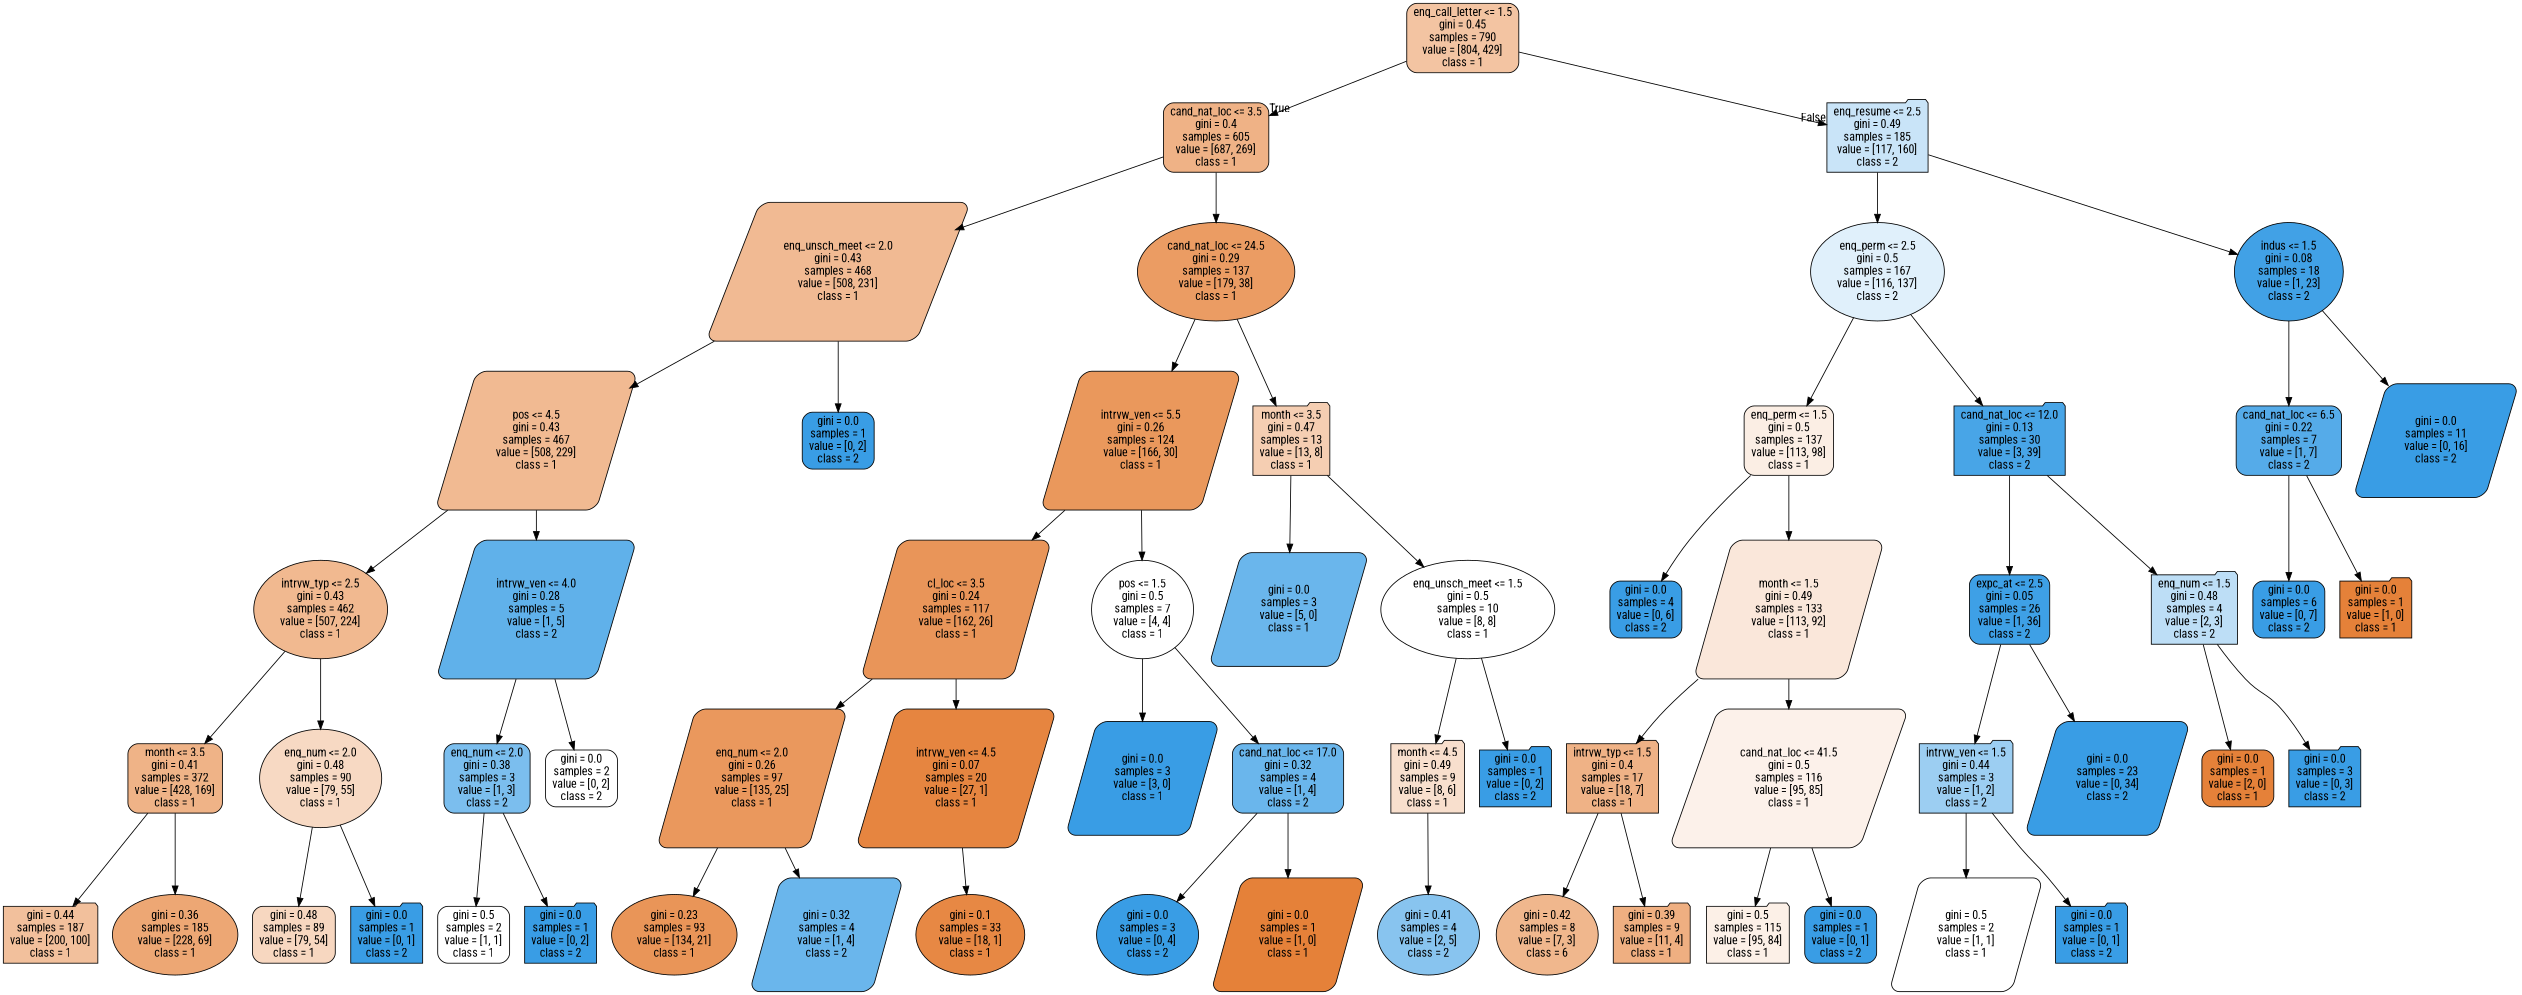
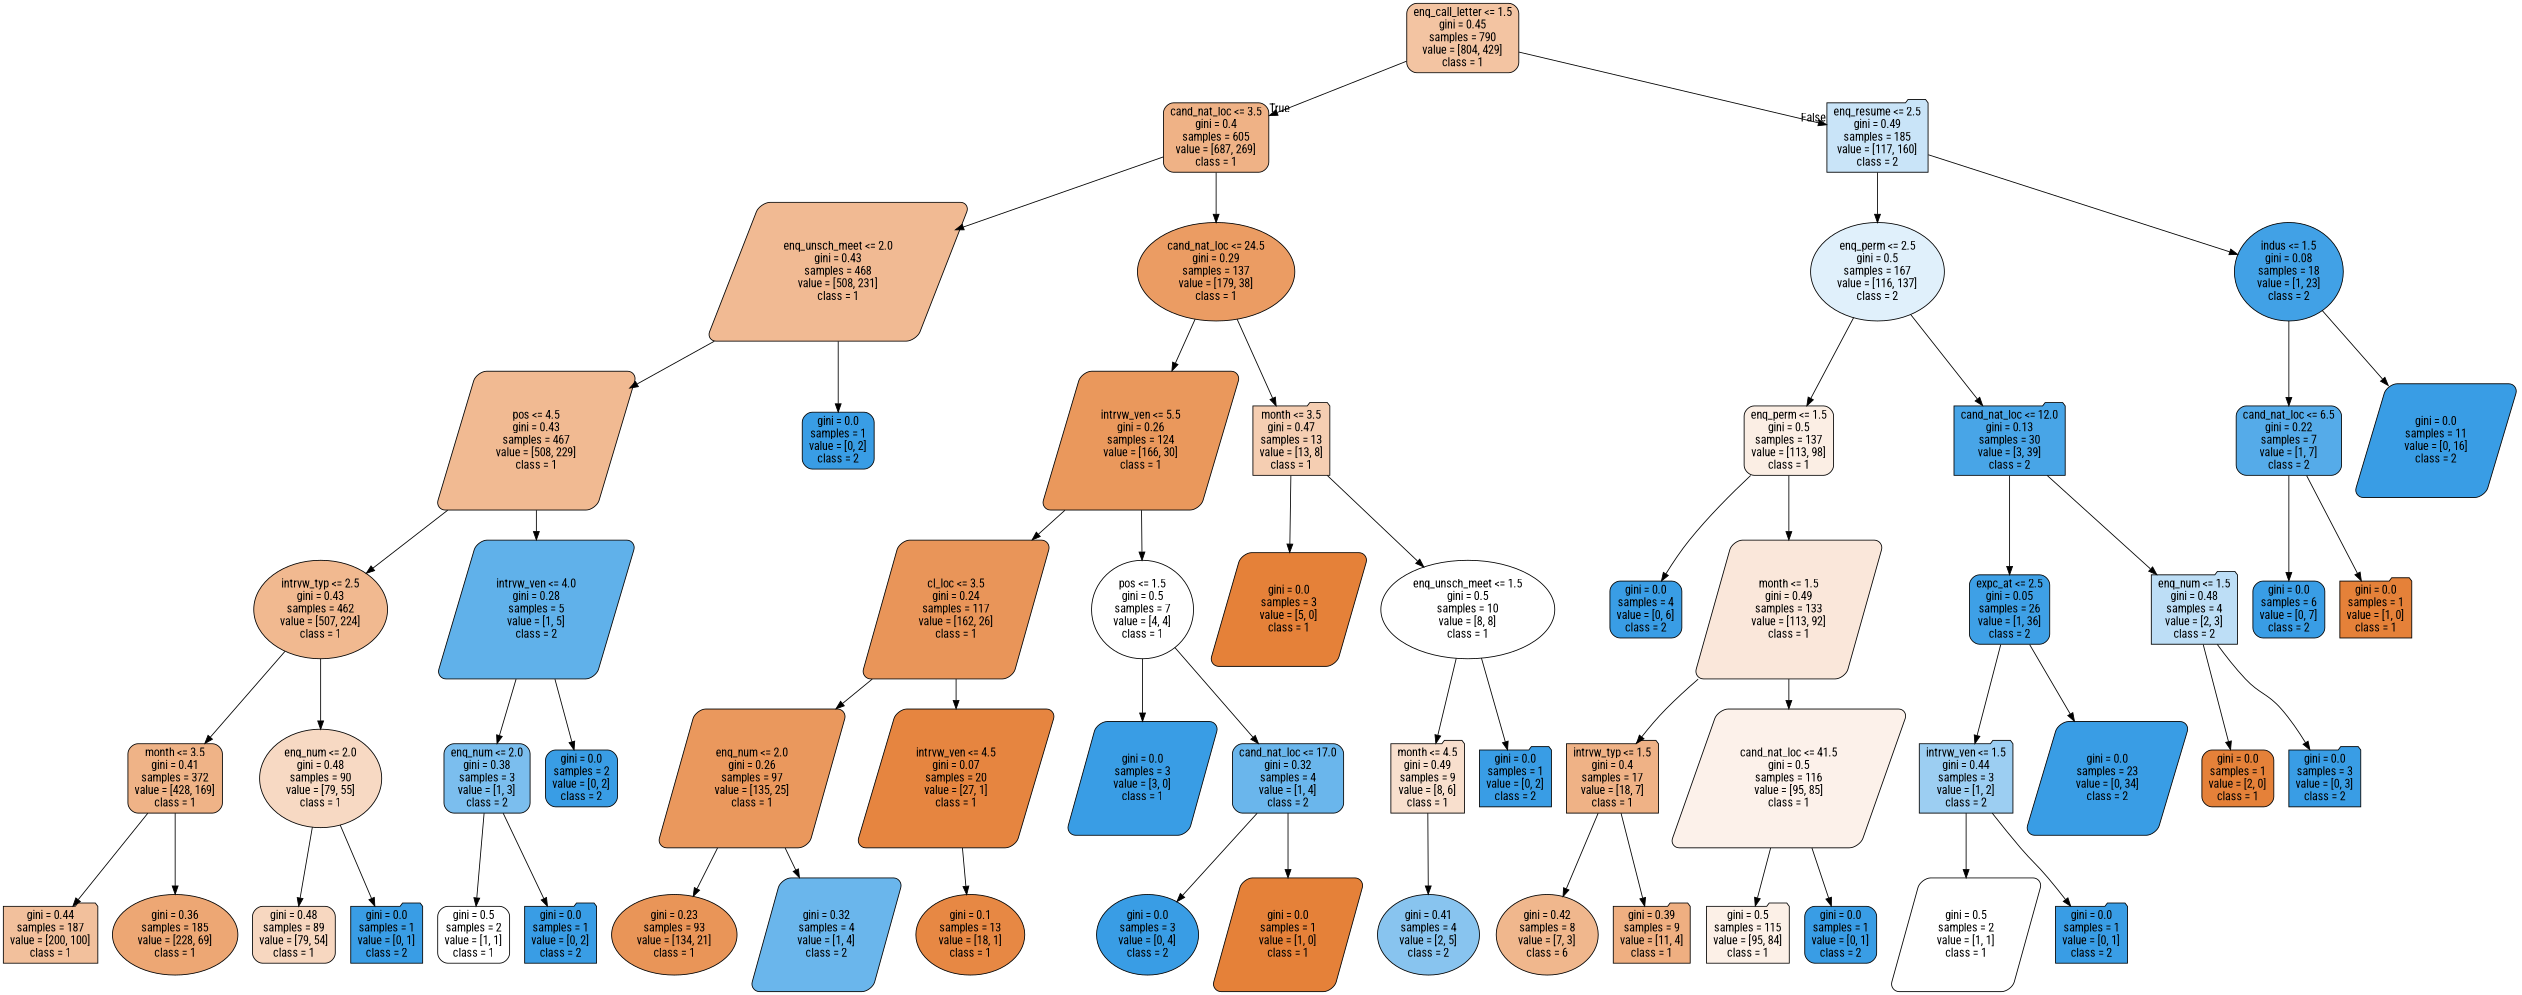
  digraph {
    fontname="Roboto Condensed"
    node [color=black fillcolor="#399de5ff" fontname="Roboto Condensed" shape=box style="filled, rounded"]
    edge [fontname="Roboto Condensed"]
    n1 [fillcolor="#e5813977" label="enq_call_letter <= 1.5\ngini = 0.45\nsamples = 790\nvalue = [804, 429]\nclass = 1"]
    n2 [fillcolor="#e581399b" label="cand_nat_loc <= 3.5\ngini = 0.4\nsamples = 605\nvalue = [687, 269]\nclass = 1"]
    n3 [fillcolor="#399de545" label="enq_resume <= 2.5\ngini = 0.49\nsamples = 185\nvalue = [117, 160]\nclass = 2" shape=folder]
    n4 [fillcolor="#e581398b" label="enq_unsch_meet <= 2.0\ngini = 0.43\nsamples = 468\nvalue = [508, 231]\nclass = 1" shape=parallelogram]
    n5 [fillcolor="#e58139c9" label="cand_nat_loc <= 24.5\ngini = 0.29\nsamples = 137\nvalue = [179, 38]\nclass = 1" shape=ellipse]
    n6 [fillcolor="#399de527" label="enq_perm <= 2.5\ngini = 0.5\nsamples = 167\nvalue = [116, 137]\nclass = 2" shape=ellipse]
    n7 [fillcolor="#399de5f4" label="indus <= 1.5\ngini = 0.08\nsamples = 18\nvalue = [1, 23]\nclass = 2" shape=ellipse]
    n8 [fillcolor="#e581398c" label="pos <= 4.5\ngini = 0.43\nsamples = 467\nvalue = [508, 229]\nclass = 1" shape=parallelogram]
    n9 [label="gini = 0.0\nsamples = 1\nvalue = [0, 2]\nclass = 2"]
    n10 [fillcolor="#e58139d1" label="intrvw_ven <= 5.5\ngini = 0.26\nsamples = 124\nvalue = [166, 30]\nclass = 1" shape=parallelogram]
    n11 [fillcolor="#e5813962" label="month <= 3.5\ngini = 0.47\nsamples = 13\nvalue = [13, 8]\nclass = 1" shape=folder]
    n12 [fillcolor="#e581398e" label="intrvw_typ <= 2.5\ngini = 0.43\nsamples = 462\nvalue = [507, 224]\nclass = 1" shape=ellipse]
    n13 [fillcolor="#399de5cc" label="intrvw_ven <= 4.0\ngini = 0.28\nsamples = 5\nvalue = [1, 5]\nclass = 2" shape=parallelogram]
    n14 [fillcolor="#e581399a" label="month <= 3.5\ngini = 0.41\nsamples = 372\nvalue = [428, 169]\nclass = 1"]
    n15 [fillcolor="#e581394d" label="enq_num <= 2.0\ngini = 0.48\nsamples = 90\nvalue = [79, 55]\nclass = 1" shape=ellipse]
    n16 [fillcolor="#399de5aa" label="enq_num <= 2.0\ngini = 0.38\nsamples = 3\nvalue = [1, 3]\nclass = 2"]
-   n17 [fillcolor="#e5813900" label="gini = 0.0\nsamples = 2\nvalue = [0, 2]\nclass = 2"]
+   n17 [label="gini = 0.0\nsamples = 2\nvalue = [0, 2]\nclass = 2"]
    n18 [fillcolor="#e581397f" label="gini = 0.44\nsamples = 187\nvalue = [200, 100]\nclass = 1" shape=folder]
    n19 [fillcolor="#e58139b2" label="gini = 0.36\nsamples = 185\nvalue = [228, 69]\nclass = 1" shape=ellipse]
    n20 [fillcolor="#e5813951" label="gini = 0.48\nsamples = 89\nvalue = [79, 54]\nclass = 1"]
    n21 [label="gini = 0.0\nsamples = 1\nvalue = [0, 1]\nclass = 2" shape=folder]
    n22 [fillcolor="#e5813900" label="gini = 0.5\nsamples = 2\nvalue = [1, 1]\nclass = 1"]
    n23 [label="gini = 0.0\nsamples = 1\nvalue = [0, 2]\nclass = 2" shape=folder]
    n24 [fillcolor="#e58139d6" label="cl_loc <= 3.5\ngini = 0.24\nsamples = 117\nvalue = [162, 26]\nclass = 1" shape=parallelogram]
    n25 [fillcolor="#e5813900" label="pos <= 1.5\ngini = 0.5\nsamples = 7\nvalue = [4, 4]\nclass = 1" shape=ellipse]
-   n26 [fillcolor="#399de5bf" label="gini = 0.0\nsamples = 3\nvalue = [5, 0]\nclass = 1" shape=parallelogram]
+   n26 [fillcolor="#e58139ff" label="gini = 0.0\nsamples = 3\nvalue = [5, 0]\nclass = 1" shape=parallelogram]
    n27 [fillcolor="#e5813900" label="enq_unsch_meet <= 1.5\ngini = 0.5\nsamples = 10\nvalue = [8, 8]\nclass = 1" shape=ellipse]
    n28 [fillcolor="#e58139d0" label="enq_num <= 2.0\ngini = 0.26\nsamples = 97\nvalue = [135, 25]\nclass = 1" shape=parallelogram]
    n29 [fillcolor="#e58139f6" label="intrvw_ven <= 4.5\ngini = 0.07\nsamples = 20\nvalue = [27, 1]\nclass = 1" shape=parallelogram]
    n30 [label="gini = 0.0\nsamples = 3\nvalue = [3, 0]\nclass = 1" shape=parallelogram]
    n31 [fillcolor="#399de5bf" label="cand_nat_loc <= 17.0\ngini = 0.32\nsamples = 4\nvalue = [1, 4]\nclass = 2"]
    n32 [fillcolor="#e58139d7" label="gini = 0.23\nsamples = 93\nvalue = [134, 21]\nclass = 1" shape=ellipse]
    n33 [fillcolor="#399de5bf" label="gini = 0.32\nsamples = 4\nvalue = [1, 4]\nclass = 2" shape=parallelogram]
-   n34 [fillcolor="#e58139f1" label="gini = 0.1\nsamples = 33\nvalue = [18, 1]\nclass = 1" shape=ellipse]
+   n34 [fillcolor="#e58139f1" label="gini = 0.1\nsamples = 13\nvalue = [18, 1]\nclass = 1" shape=ellipse]
    n35 [label="gini = 0.0\nsamples = 3\nvalue = [0, 4]\nclass = 2" shape=ellipse]
    n36 [fillcolor="#e58139ff" label="gini = 0.0\nsamples = 1\nvalue = [1, 0]\nclass = 1" shape=parallelogram]
    n37 [fillcolor="#e5813940" label="month <= 4.5\ngini = 0.49\nsamples = 9\nvalue = [8, 6]\nclass = 1" shape=folder]
    n38 [label="gini = 0.0\nsamples = 1\nvalue = [0, 2]\nclass = 2" shape=folder]
    n39 [fillcolor="#399de599" label="gini = 0.41\nsamples = 4\nvalue = [2, 5]\nclass = 2" shape=ellipse]
    n40 [fillcolor="#e5813922" label="enq_perm <= 1.5\ngini = 0.5\nsamples = 137\nvalue = [113, 98]\nclass = 1"]
    n41 [fillcolor="#399de5eb" label="cand_nat_loc <= 12.0\ngini = 0.13\nsamples = 30\nvalue = [3, 39]\nclass = 2" shape=folder]
    n42 [fillcolor="#399de5db" label="cand_nat_loc <= 6.5\ngini = 0.22\nsamples = 7\nvalue = [1, 7]\nclass = 2"]
    n43 [label="gini = 0.0\nsamples = 11\nvalue = [0, 16]\nclass = 2" shape=parallelogram]
    n44 [label="gini = 0.0\nsamples = 4\nvalue = [0, 6]\nclass = 2"]
    n45 [fillcolor="#e581392f" label="month <= 1.5\ngini = 0.49\nsamples = 133\nvalue = [113, 92]\nclass = 1" shape=parallelogram]
    n46 [fillcolor="#399de5f8" label="expc_at <= 2.5\ngini = 0.05\nsamples = 26\nvalue = [1, 36]\nclass = 2"]
    n47 [fillcolor="#399de555" label="enq_num <= 1.5\ngini = 0.48\nsamples = 4\nvalue = [2, 3]\nclass = 2" shape=folder]
    n48 [fillcolor="#e581399c" label="intrvw_typ <= 1.5\ngini = 0.4\nsamples = 17\nvalue = [18, 7]\nclass = 1" shape=folder]
    n49 [fillcolor="#e581391b" label="cand_nat_loc <= 41.5\ngini = 0.5\nsamples = 116\nvalue = [95, 85]\nclass = 1" shape=parallelogram]
    n50 [fillcolor="#e5813992" label="gini = 0.42\nsamples = 8\nvalue = [7, 3]\nclass = 6" shape=ellipse]
    n51 [fillcolor="#e58139a2" label="gini = 0.39\nsamples = 9\nvalue = [11, 4]\nclass = 1" shape=folder]
    n52 [fillcolor="#e581391e" label="gini = 0.5\nsamples = 115\nvalue = [95, 84]\nclass = 1" shape=folder]
    n53 [label="gini = 0.0\nsamples = 1\nvalue = [0, 1]\nclass = 2"]
    n54 [fillcolor="#399de57f" label="intrvw_ven <= 1.5\ngini = 0.44\nsamples = 3\nvalue = [1, 2]\nclass = 2" shape=folder]
    n55 [label="gini = 0.0\nsamples = 23\nvalue = [0, 34]\nclass = 2" shape=parallelogram]
    n56 [fillcolor="#e58139ff" label="gini = 0.0\nsamples = 1\nvalue = [2, 0]\nclass = 1"]
    n57 [label="gini = 0.0\nsamples = 3\nvalue = [0, 3]\nclass = 2" shape=folder]
    n58 [fillcolor="#e5813900" label="gini = 0.5\nsamples = 2\nvalue = [1, 1]\nclass = 1" shape=parallelogram]
    n59 [label="gini = 0.0\nsamples = 1\nvalue = [0, 1]\nclass = 2" shape=folder]
    n60 [label="gini = 0.0\nsamples = 6\nvalue = [0, 7]\nclass = 2"]
    n61 [fillcolor="#e58139ff" label="gini = 0.0\nsamples = 1\nvalue = [1, 0]\nclass = 1" shape=folder]
    n1 -> n2 [headlabel=True labelangle=45 labeldistance=2.5]
    n1 -> n3 [headlabel=False labelangle=-45 labeldistance=2.5]
    n2 -> n4
    n2 -> n5
    n3 -> n6
    n3 -> n7
    n4 -> n8
    n4 -> n9
    n5 -> n10
    n5 -> n11
    n6 -> n40
    n6 -> n41
    n7 -> n42
    n7 -> n43
    n8 -> n12
    n8 -> n13
    n10 -> n24
    n10 -> n25
    n11 -> n26
    n11 -> n27
    n12 -> n14
    n12 -> n15
    n13 -> n16
    n13 -> n17
    n14 -> n18
    n14 -> n19
    n15 -> n20
    n15 -> n21
    n16 -> n22
    n16 -> n23
    n24 -> n28
    n24 -> n29
    n25 -> n30
    n25 -> n31
    n27 -> n37
    n27 -> n38
    n28 -> n32
    n28 -> n33
    n29 -> n34
    n31 -> n35
    n31 -> n36
    n37 -> n39
    n40 -> n44
    n40 -> n45
    n41 -> n46
    n41 -> n47
    n42 -> n60
    n42 -> n61
    n45 -> n48
    n45 -> n49
    n46 -> n54
    n46 -> n55
    n47 -> n56
    n47 -> n57
    n48 -> n50
    n48 -> n51
    n49 -> n52
    n49 -> n53
    n54 -> n58
    n54 -> n59
  }
